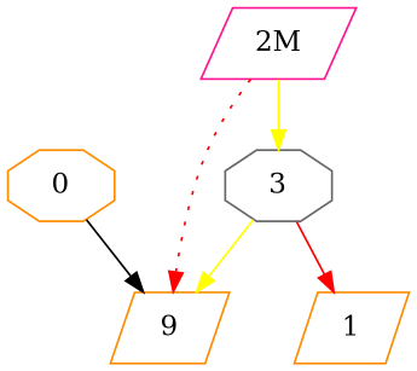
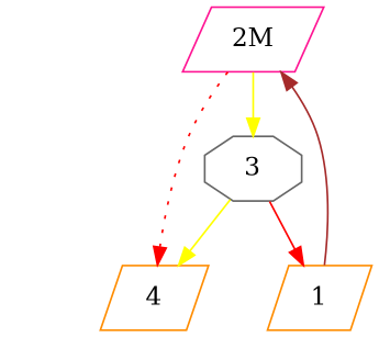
  digraph {
    node [color=darkorange shape=parallelogram]
    edge [color=red]
-   0 [shape=octagon]
-   4 [label=9]
+   4
    "2M" [color=deeppink]
    1
    3 [color=gray40 shape=octagon]
-   0 -> 4 [color=black]
    "2M" -> 4 [style=dotted]
    "2M" -> 3 [color=yellow]
+   1 -> "2M" [color=brown]
    3 -> 4 [color=yellow]
    3 -> 1
  }
